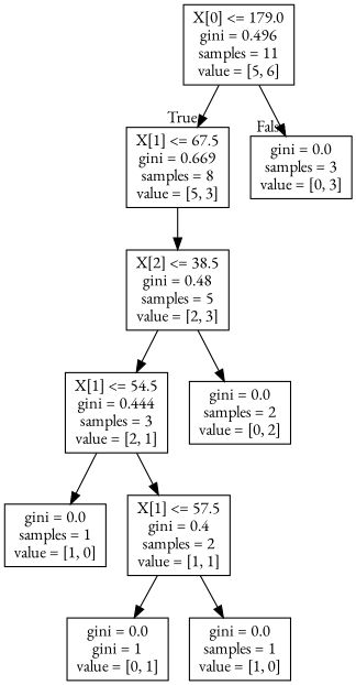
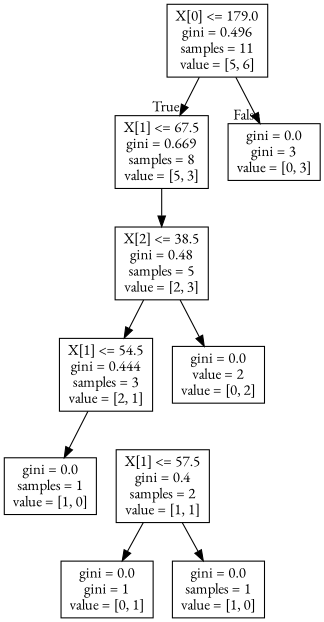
  digraph {
    fontname="EB Garamond"
    node [fontname="EB Garamond" shape=box]
    edge [fontname="EB Garamond"]
    n1 [label="X[0] <= 179.0\ngini = 0.496\nsamples = 11\nvalue = [5, 6]"]
    n2 [label="X[1] <= 67.5\ngini = 0.669\nsamples = 8\nvalue = [5, 3]"]
-   n3 [label="gini = 0.0\nsamples = 3\nvalue = [0, 3]"]
+   n3 [label="gini = 0.0\ngini = 3\nvalue = [0, 3]"]
    n4 [label="X[2] <= 38.5\ngini = 0.48\nsamples = 5\nvalue = [2, 3]"]
    n5 [label="X[1] <= 54.5\ngini = 0.444\nsamples = 3\nvalue = [2, 1]"]
-   n6 [label="gini = 0.0\nsamples = 2\nvalue = [0, 2]"]
+   n6 [label="gini = 0.0\nvalue = 2\nvalue = [0, 2]"]
    n7 [label="gini = 0.0\nsamples = 1\nvalue = [1, 0]"]
    n8 [label="X[1] <= 57.5\ngini = 0.4\nsamples = 2\nvalue = [1, 1]"]
    n9 [label="gini = 0.0\ngini = 1\nvalue = [0, 1]"]
    n10 [label="gini = 0.0\nsamples = 1\nvalue = [1, 0]"]
    n1 -> n2 [headlabel=True labelangle=45 labeldistance=2.5]
    n1 -> n3 [headlabel=False labelangle=-45 labeldistance=2.5]
    n2 -> n4
    n4 -> n5
    n4 -> n6
    n5 -> n7
-   n5 -> n8
    n8 -> n9
    n8 -> n10
  }
